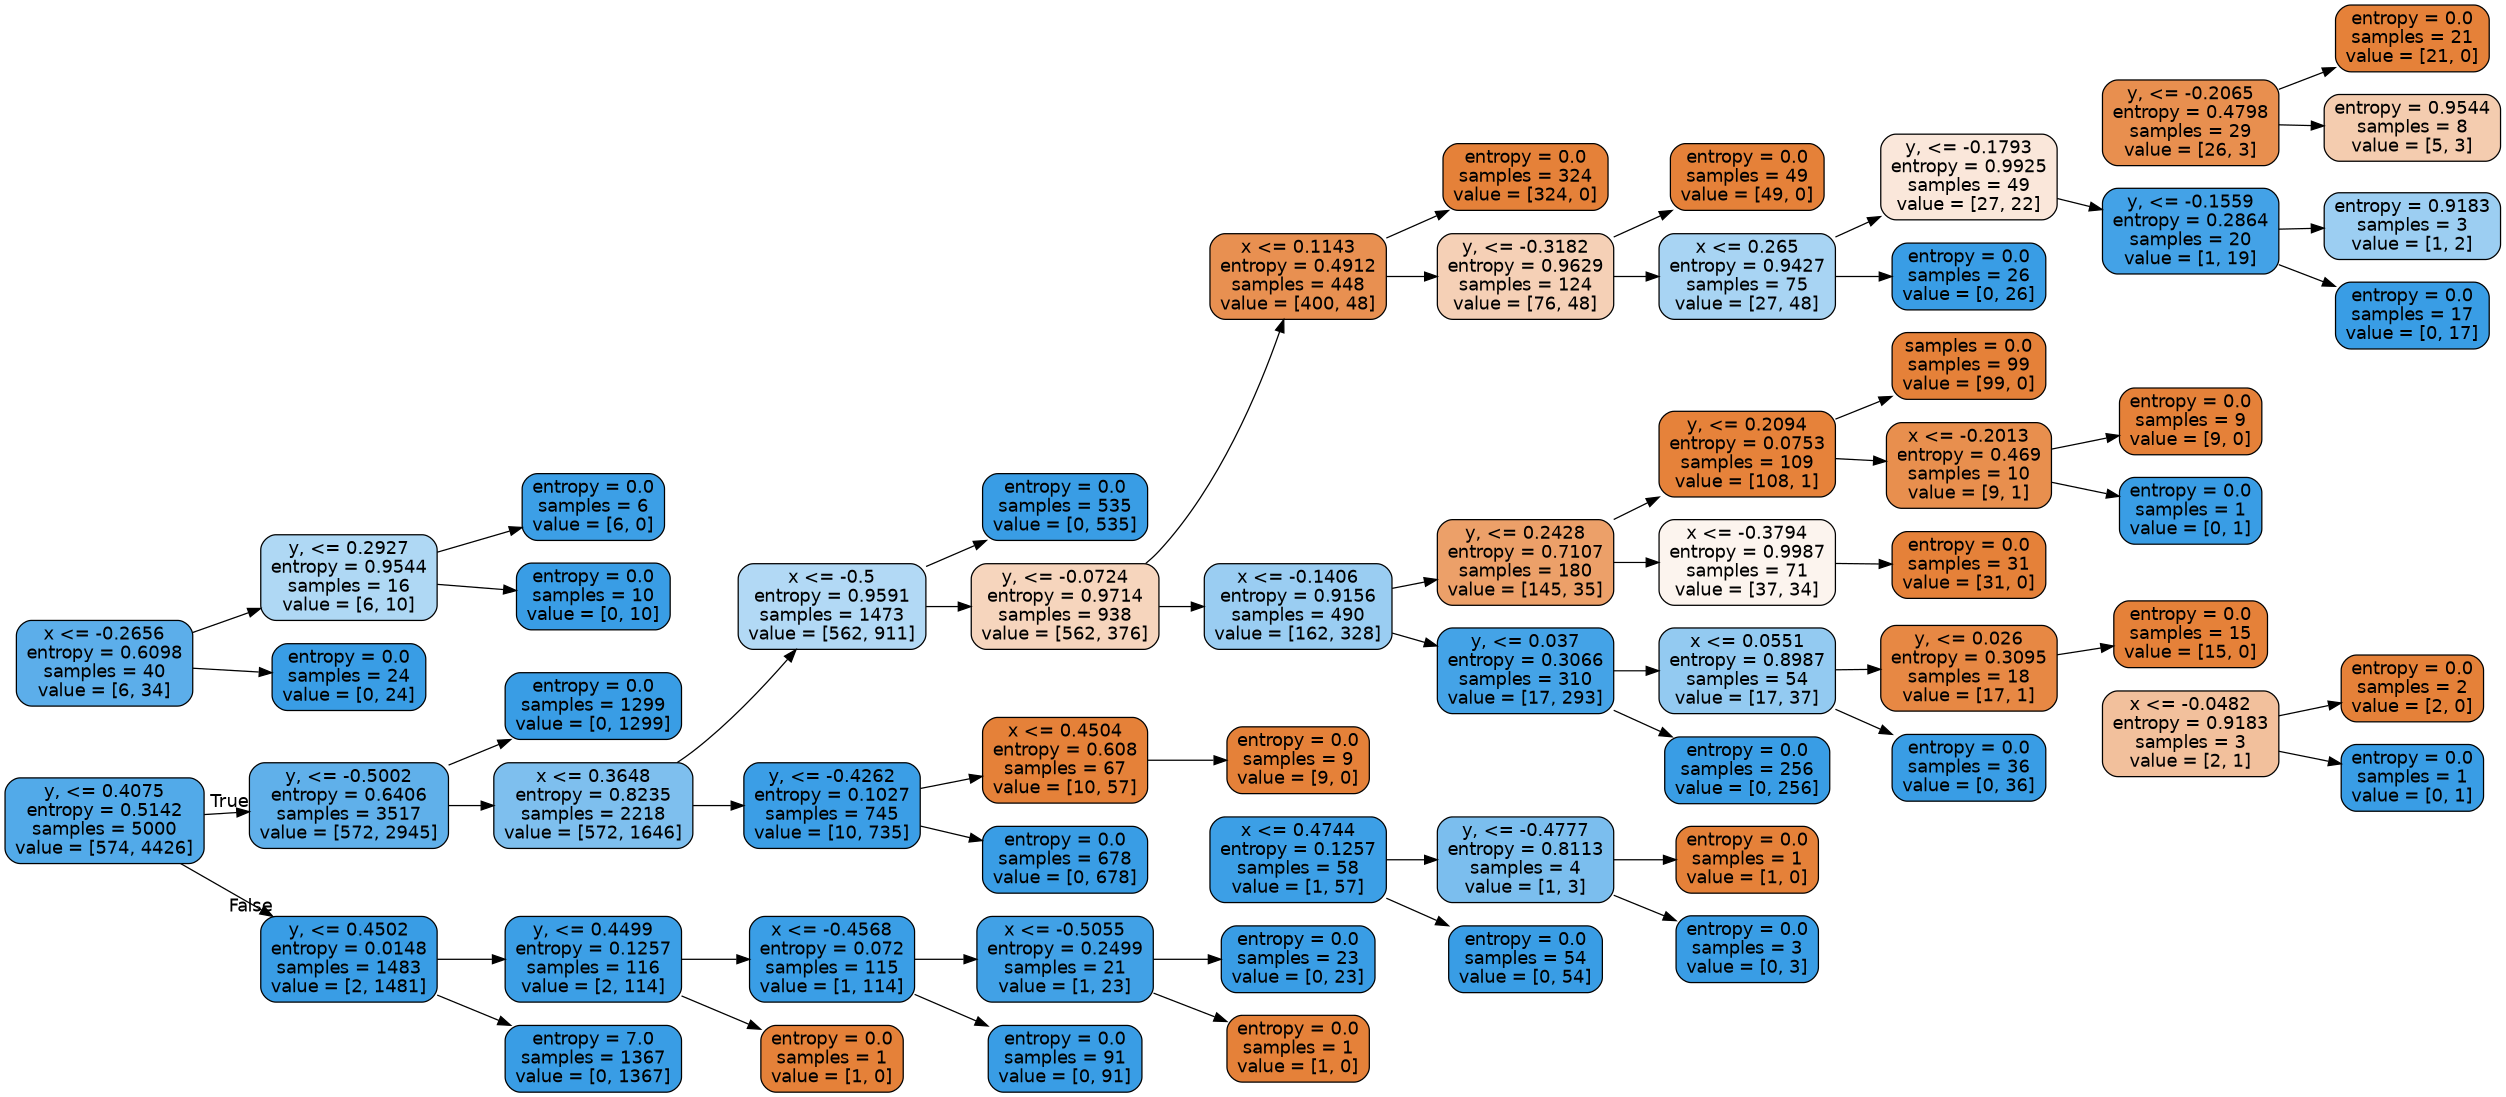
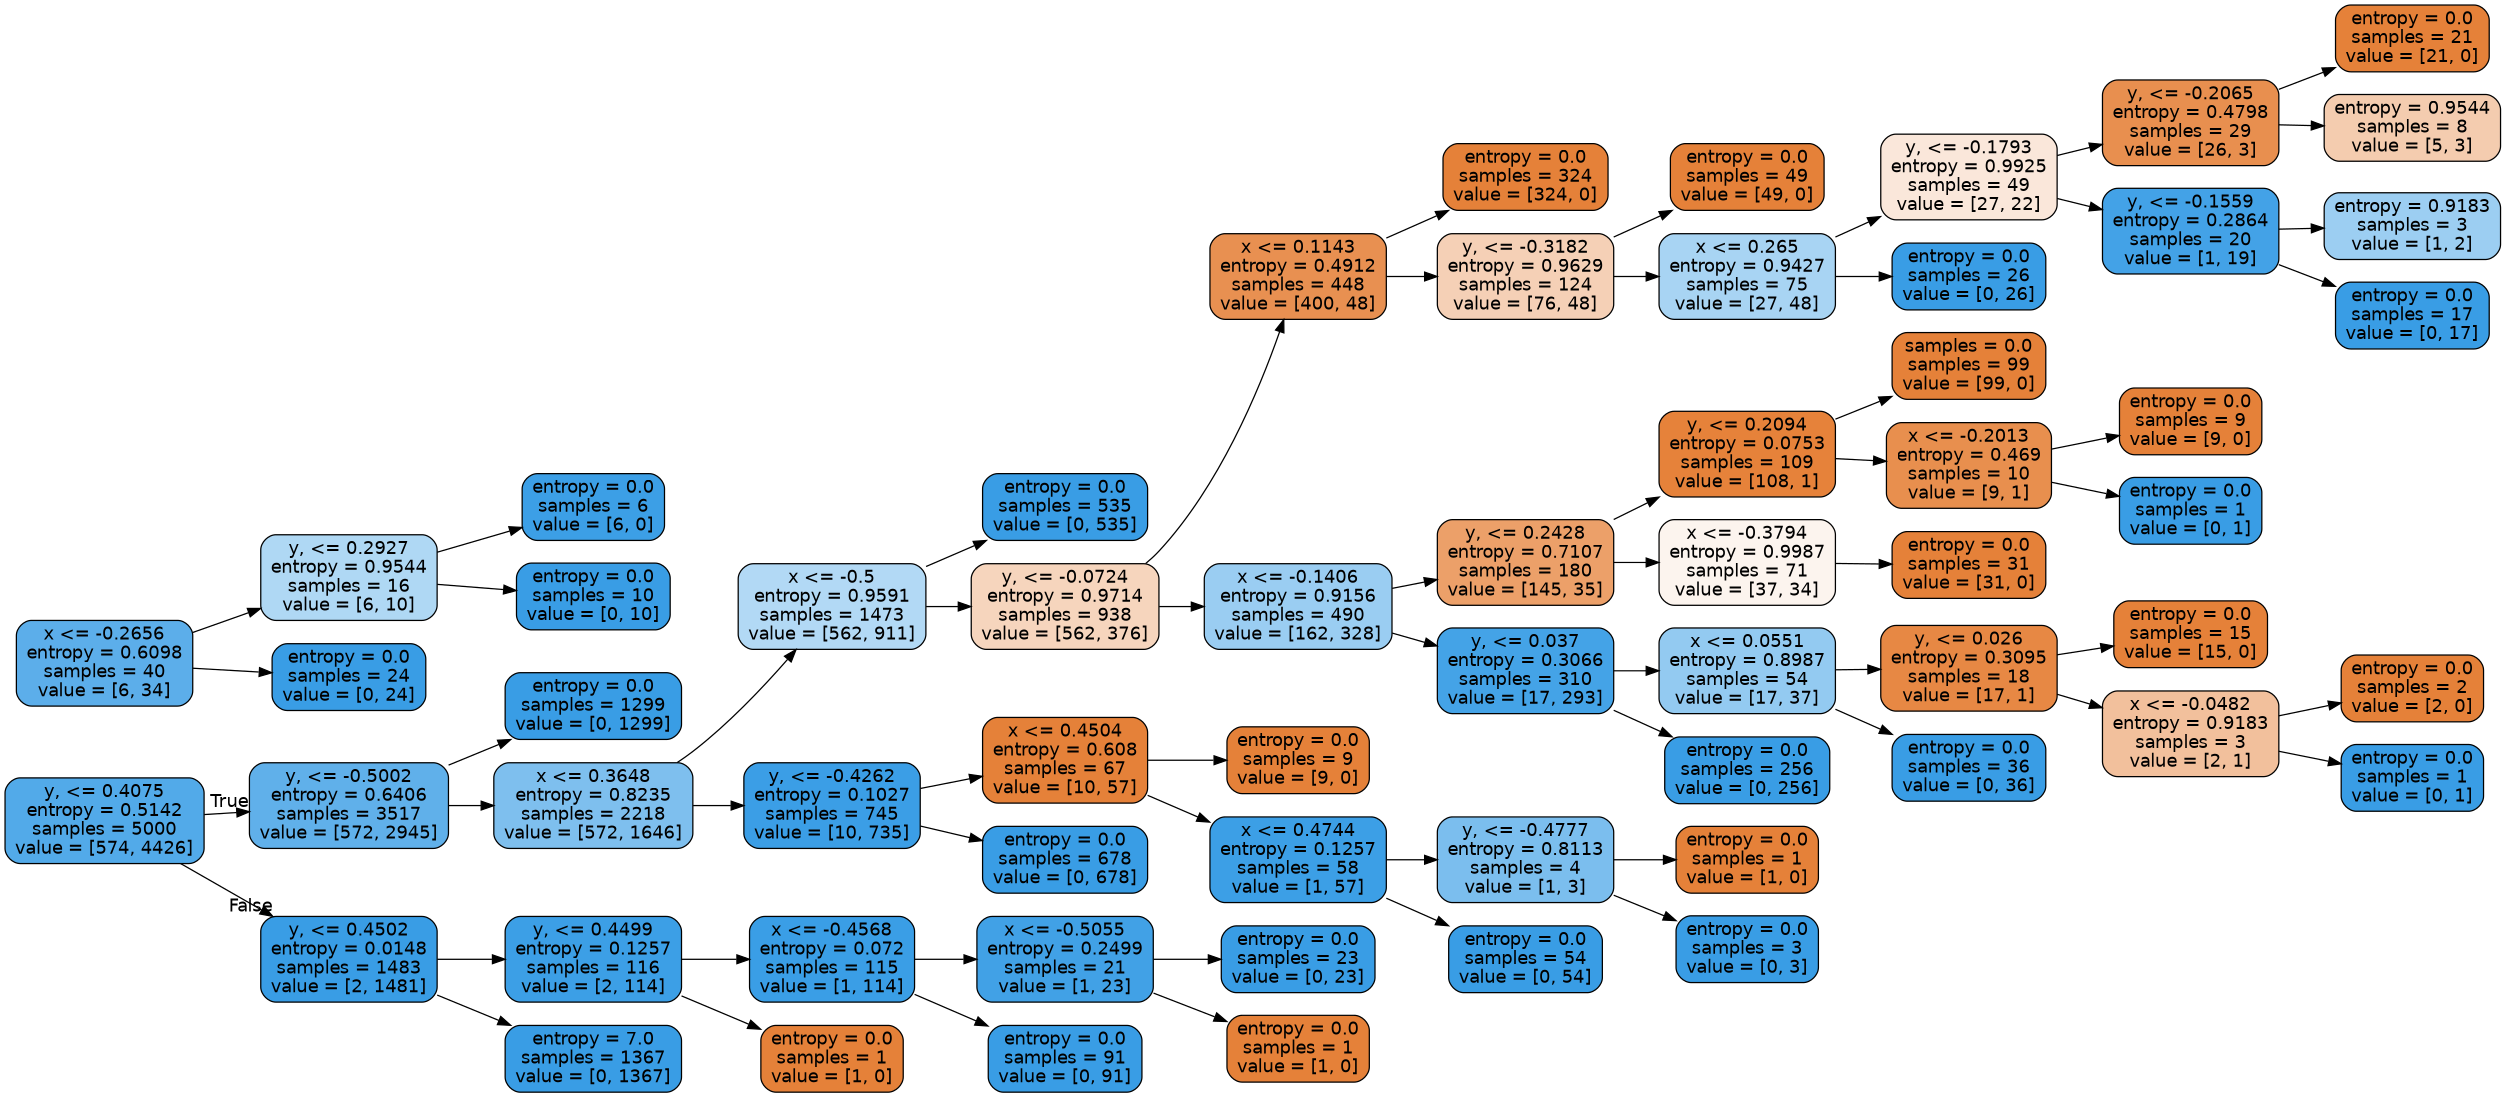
  digraph {
    rankdir=LR
    node [color=black fillcolor="#399de5ff" fontname=helvetica shape=box style="filled, rounded"]
    edge [fontname=helvetica]
    n1 [fillcolor="#399de5de" label="y, <= 0.4075\nentropy = 0.5142\nsamples = 5000\nvalue = [574, 4426]"]
    n2 [fillcolor="#399de5cd" label="y, <= -0.5002\nentropy = 0.6406\nsamples = 3517\nvalue = [572, 2945]"]
    n3 [label="y, <= 0.4502\nentropy = 0.0148\nsamples = 1483\nvalue = [2, 1481]"]
    n4 [label="entropy = 0.0\nsamples = 1299\nvalue = [0, 1299]"]
    n5 [fillcolor="#399de5a6" label="x <= 0.3648\nentropy = 0.8235\nsamples = 2218\nvalue = [572, 1646]"]
    n6 [fillcolor="#399de5fb" label="y, <= 0.4499\nentropy = 0.1257\nsamples = 116\nvalue = [2, 114]"]
    n7 [label="entropy = 7.0\nsamples = 1367\nvalue = [0, 1367]"]
    n8 [fillcolor="#399de562" label="x <= -0.5\nentropy = 0.9591\nsamples = 1473\nvalue = [562, 911]"]
    n9 [fillcolor="#399de5fc" label="y, <= -0.4262\nentropy = 0.1027\nsamples = 745\nvalue = [10, 735]"]
    n10 [label="entropy = 0.0\nsamples = 535\nvalue = [0, 535]"]
    n11 [fillcolor="#e5813954" label="y, <= -0.0724\nentropy = 0.9714\nsamples = 938\nvalue = [562, 376]"]
    n12 [fillcolor="#e58139ff" label="x <= 0.4504\nentropy = 0.608\nsamples = 67\nvalue = [10, 57]"]
    n13 [label="entropy = 0.0\nsamples = 678\nvalue = [0, 678]"]
    n14 [fillcolor="#e58139e0" label="x <= 0.1143\nentropy = 0.4912\nsamples = 448\nvalue = [400, 48]"]
    n15 [fillcolor="#399de581" label="x <= -0.1406\nentropy = 0.9156\nsamples = 490\nvalue = [162, 328]"]
    n16 [fillcolor="#e58139ff" label="entropy = 0.0\nsamples = 324\nvalue = [324, 0]"]
    n17 [fillcolor="#e581395e" label="y, <= -0.3182\nentropy = 0.9629\nsamples = 124\nvalue = [76, 48]"]
    n18 [fillcolor="#e58139c1" label="y, <= 0.2428\nentropy = 0.7107\nsamples = 180\nvalue = [145, 35]"]
    n19 [fillcolor="#399de5f0" label="y, <= 0.037\nentropy = 0.3066\nsamples = 310\nvalue = [17, 293]"]
    n20 [fillcolor="#e58139ff" label="entropy = 0.0\nsamples = 49\nvalue = [49, 0]"]
    n21 [fillcolor="#399de570" label="x <= 0.265\nentropy = 0.9427\nsamples = 75\nvalue = [27, 48]"]
    n22 [fillcolor="#e581392f" label="y, <= -0.1793\nentropy = 0.9925\nsamples = 49\nvalue = [27, 22]"]
    n23 [label="entropy = 0.0\nsamples = 26\nvalue = [0, 26]"]
    n24 [fillcolor="#e58139e2" label="y, <= -0.2065\nentropy = 0.4798\nsamples = 29\nvalue = [26, 3]"]
    n25 [fillcolor="#399de5f2" label="y, <= -0.1559\nentropy = 0.2864\nsamples = 20\nvalue = [1, 19]"]
    n26 [fillcolor="#e58139ff" label="entropy = 0.0\nsamples = 21\nvalue = [21, 0]"]
    n27 [fillcolor="#e5813966" label="entropy = 0.9544\nsamples = 8\nvalue = [5, 3]"]
    n28 [fillcolor="#399de57f" label="entropy = 0.9183\nsamples = 3\nvalue = [1, 2]"]
    n29 [label="entropy = 0.0\nsamples = 17\nvalue = [0, 17]"]
    n30 [fillcolor="#e58139fd" label="y, <= 0.2094\nentropy = 0.0753\nsamples = 109\nvalue = [108, 1]"]
    n31 [fillcolor="#e5813915" label="x <= -0.3794\nentropy = 0.9987\nsamples = 71\nvalue = [37, 34]"]
    n32 [fillcolor="#399de58a" label="x <= 0.0551\nentropy = 0.8987\nsamples = 54\nvalue = [17, 37]"]
    n33 [label="entropy = 0.0\nsamples = 256\nvalue = [0, 256]"]
    n34 [fillcolor="#e58139ff" label="samples = 0.0\nsamples = 99\nvalue = [99, 0]"]
    n35 [fillcolor="#e58139e3" label="x <= -0.2013\nentropy = 0.469\nsamples = 10\nvalue = [9, 1]"]
    n36 [fillcolor="#e58139ff" label="entropy = 0.0\nsamples = 31\nvalue = [31, 0]"]
    n37 [fillcolor="#e58139ff" label="entropy = 0.0\nsamples = 9\nvalue = [9, 0]"]
    n38 [label="entropy = 0.0\nsamples = 1\nvalue = [0, 1]"]
    n39 [fillcolor="#399de5d2" label="x <= -0.2656\nentropy = 0.6098\nsamples = 40\nvalue = [6, 34]"]
    n40 [fillcolor="#399de566" label="y, <= 0.2927\nentropy = 0.9544\nsamples = 16\nvalue = [6, 10]"]
    n41 [label="entropy = 0.0\nsamples = 24\nvalue = [0, 24]"]
    n42 [fillcolor="#399de5fb" label="entropy = 0.0\nsamples = 6\nvalue = [6, 0]"]
    n43 [label="entropy = 0.0\nsamples = 10\nvalue = [0, 10]"]
    n44 [fillcolor="#e58139f0" label="y, <= 0.026\nentropy = 0.3095\nsamples = 18\nvalue = [17, 1]"]
    n45 [label="entropy = 0.0\nsamples = 36\nvalue = [0, 36]"]
    n46 [fillcolor="#e58139ff" label="entropy = 0.0\nsamples = 15\nvalue = [15, 0]"]
    n47 [fillcolor="#e581397f" label="x <= -0.0482\nentropy = 0.9183\nsamples = 3\nvalue = [2, 1]"]
    n48 [fillcolor="#e58139ff" label="entropy = 0.0\nsamples = 2\nvalue = [2, 0]"]
    n49 [label="entropy = 0.0\nsamples = 1\nvalue = [0, 1]"]
    n50 [fillcolor="#e58139ff" label="entropy = 0.0\nsamples = 9\nvalue = [9, 0]"]
    n51 [fillcolor="#399de5fb" label="x <= 0.4744\nentropy = 0.1257\nsamples = 58\nvalue = [1, 57]"]
    n52 [fillcolor="#399de5aa" label="y, <= -0.4777\nentropy = 0.8113\nsamples = 4\nvalue = [1, 3]"]
    n53 [label="entropy = 0.0\nsamples = 54\nvalue = [0, 54]"]
    n54 [fillcolor="#e58139ff" label="entropy = 0.0\nsamples = 1\nvalue = [1, 0]"]
    n55 [label="entropy = 0.0\nsamples = 3\nvalue = [0, 3]"]
    n56 [fillcolor="#399de5fd" label="x <= -0.4568\nentropy = 0.072\nsamples = 115\nvalue = [1, 114]"]
    n57 [fillcolor="#e58139ff" label="entropy = 0.0\nsamples = 1\nvalue = [1, 0]"]
    n58 [fillcolor="#399de5f4" label="x <= -0.5055\nentropy = 0.2499\nsamples = 21\nvalue = [1, 23]"]
    n59 [label="entropy = 0.0\nsamples = 91\nvalue = [0, 91]"]
    n60 [label="entropy = 0.0\nsamples = 23\nvalue = [0, 23]"]
    n61 [fillcolor="#e58139ff" label="entropy = 0.0\nsamples = 1\nvalue = [1, 0]"]
    n1 -> n2 [headlabel=True labelangle=45 labeldistance=2.5]
    n1 -> n3 [headlabel=False labelangle=-45 labeldistance=2.5]
    n2 -> n4
    n2 -> n5
    n3 -> n6
    n3 -> n7
    n5 -> n8
    n5 -> n9
    n6 -> n56
    n6 -> n57
    n8 -> n10
    n8 -> n11
    n9 -> n12
    n9 -> n13
    n11 -> n14
    n11 -> n15
    n12 -> n50
+   n12 -> n51
    n14 -> n16
    n14 -> n17
    n15 -> n18
    n15 -> n19
    n17 -> n20
    n17 -> n21
    n18 -> n30
    n18 -> n31
    n19 -> n32
    n19 -> n33
    n21 -> n22
    n21 -> n23
+   n22 -> n24
    n22 -> n25
    n24 -> n26
    n24 -> n27
    n25 -> n28
    n25 -> n29
    n30 -> n34
    n30 -> n35
    n31 -> n36
    n32 -> n44
    n32 -> n45
    n35 -> n37
    n35 -> n38
    n39 -> n40
    n39 -> n41
    n40 -> n42
    n40 -> n43
    n44 -> n46
+   n44 -> n47
    n47 -> n48
    n47 -> n49
    n51 -> n52
    n51 -> n53
    n52 -> n54
    n52 -> n55
    n56 -> n58
    n56 -> n59
    n58 -> n60
    n58 -> n61
  }
